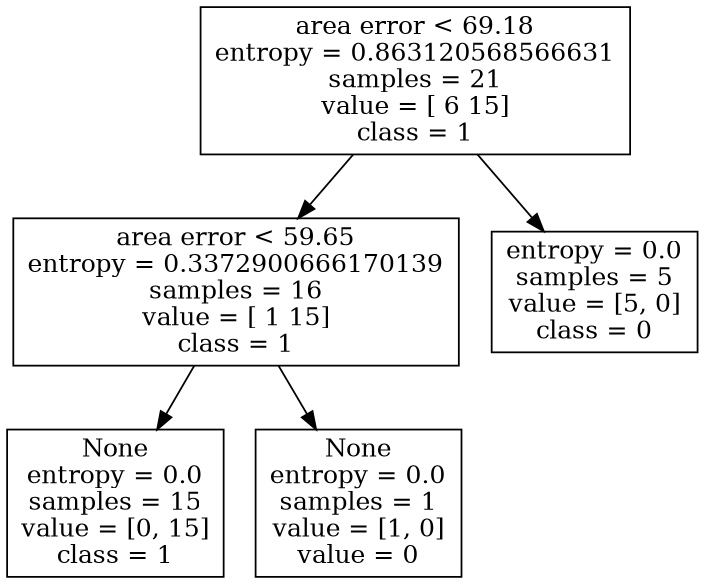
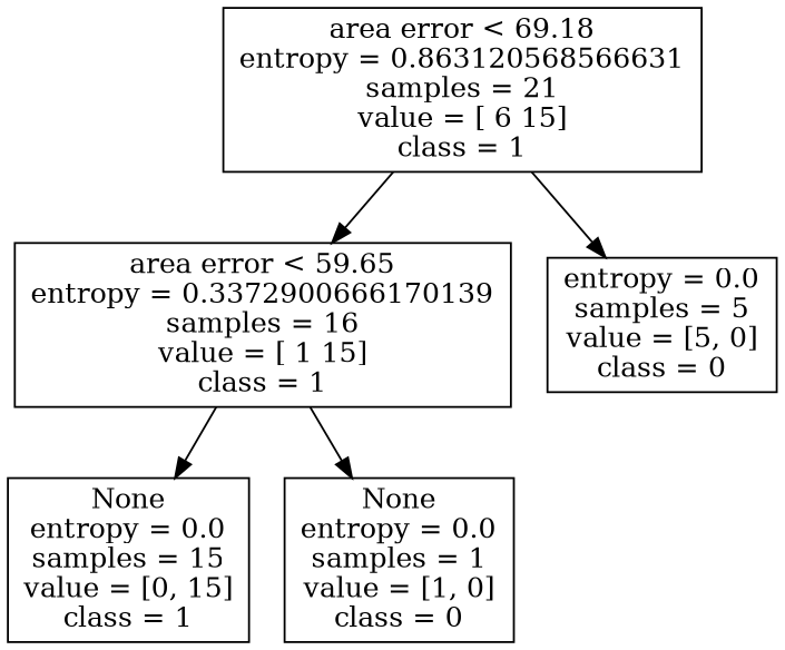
  digraph {
    node [shape=box]
    n1 [label="area error < 69.18\nentropy = 0.863120568566631\nsamples = 21\nvalue = [ 6 15]\nclass = 1"]
    n2 [label="area error < 59.65\nentropy = 0.3372900666170139\nsamples = 16\nvalue = [ 1 15]\nclass = 1"]
    n3 [label="entropy = 0.0\nsamples = 5\nvalue = [5, 0]\nclass = 0"]
    n4 [label="None\nentropy = 0.0\nsamples = 15\nvalue = [0, 15]\nclass = 1"]
-   n5 [label="None\nentropy = 0.0\nsamples = 1\nvalue = [1, 0]\nvalue = 0"]
+   n5 [label="None\nentropy = 0.0\nsamples = 1\nvalue = [1, 0]\nclass = 0"]
    n1 -> n2
    n1 -> n3
    n2 -> n4
    n2 -> n5
  }
